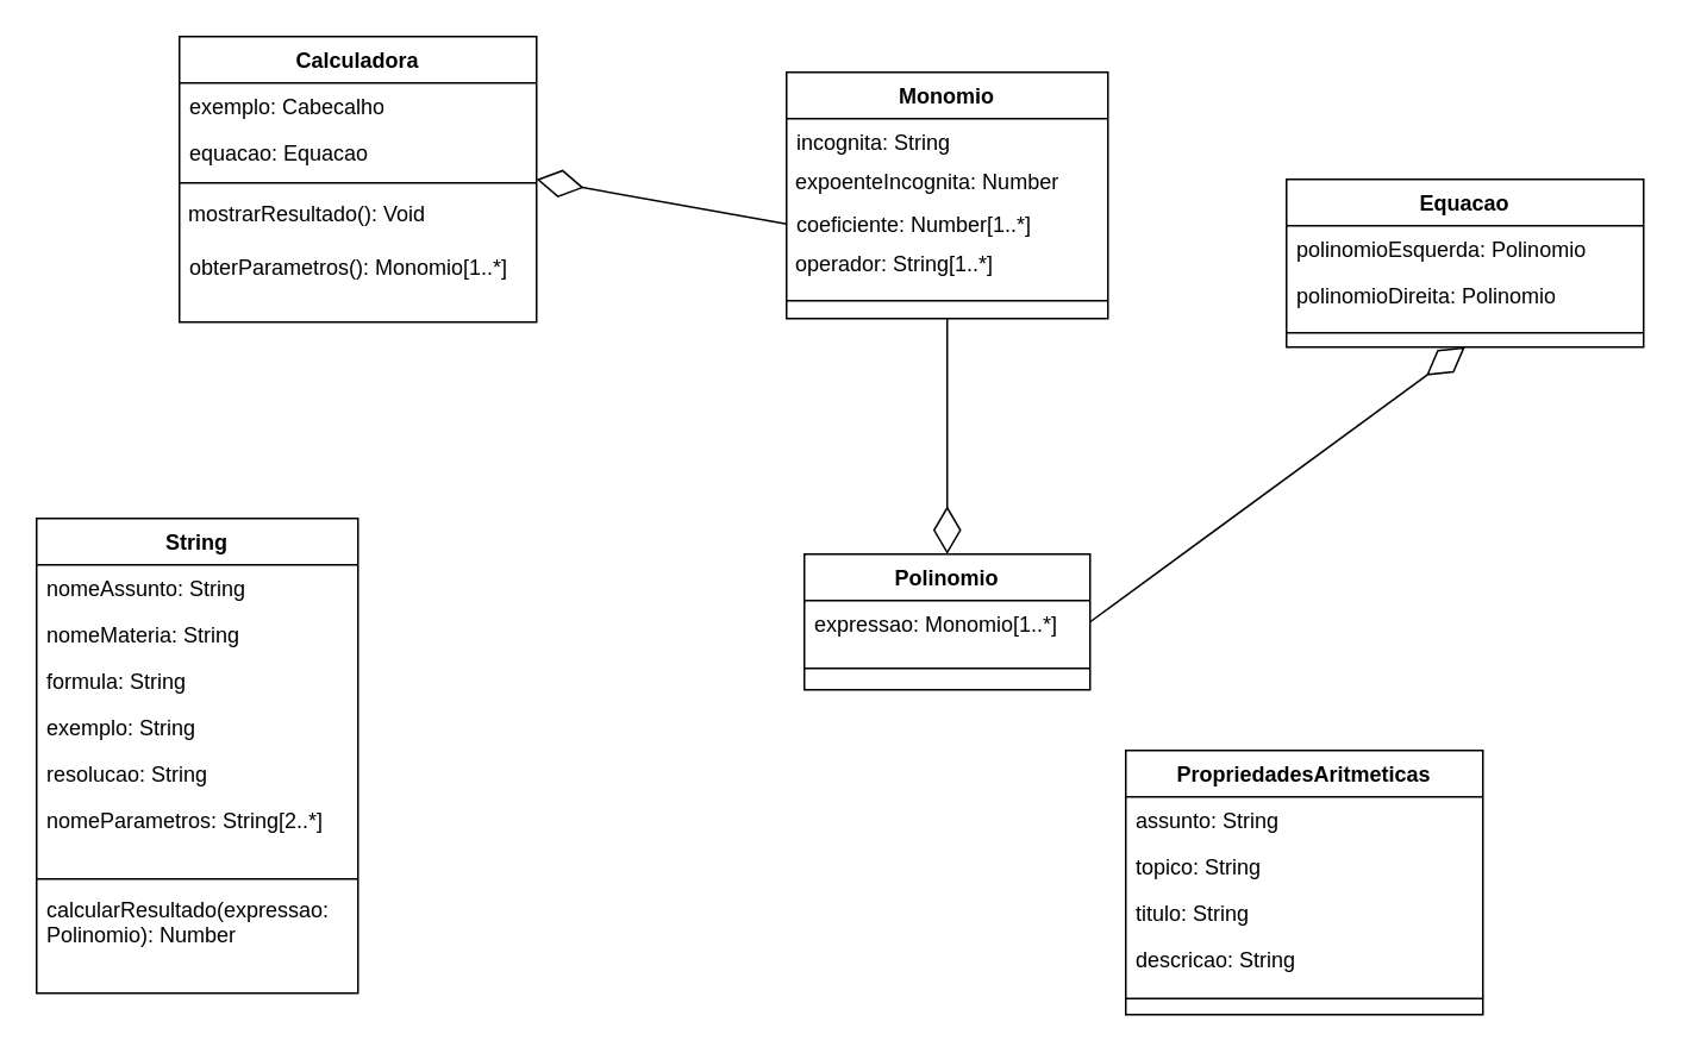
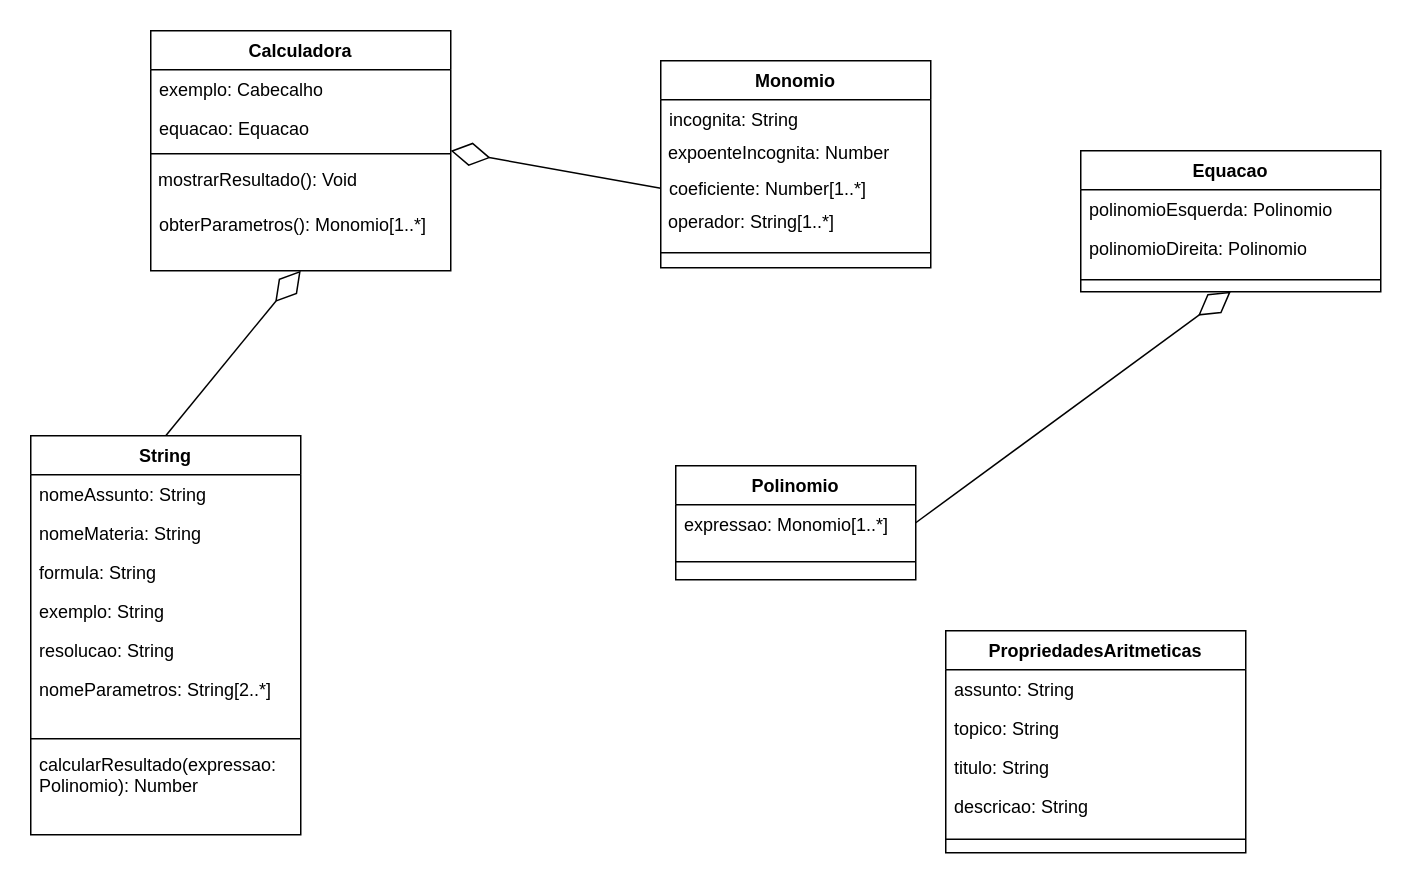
  <mxCell id="0" />
  <mxCell id="1" parent="0" />
+ <mxCell id="2" value="" style="endArrow=diamondThin;endFill=0;endSize=24;html=1;exitX=0.5;exitY=0;exitDx=0;exitDy=0;entryX=0.5;entryY=1;entryDx=0;entryDy=0;entryPerimeter=0;" parent="1" source="3" target="26" edge="1"><mxGeometry width="160" relative="1" as="geometry"><mxPoint x="-10" y="310" as="sourcePoint" /><mxPoint x="250" y="220" as="targetPoint" /></mxGeometry></mxCell>
  <mxCell id="3" value="String" style="swimlane;fontStyle=1;align=center;verticalAlign=top;childLayout=stackLayout;horizontal=1;startSize=26;horizontalStack=0;resizeParent=1;resizeParentMax=0;resizeLast=0;collapsible=0;marginBottom=0;" parent="1" vertex="1"><mxGeometry x="20" y="290" width="180" height="266" as="geometry" /></mxCell>
  <mxCell id="4" value="nomeAssunto: String" style="text;html=1;strokeColor=none;fillColor=none;align=left;verticalAlign=top;spacingLeft=4;spacingRight=4;whiteSpace=wrap;overflow=hidden;rotatable=0;points=[[0,0.5],[1,0.5]];portConstraint=eastwest;" parent="3" vertex="1"><mxGeometry y="26" width="180" height="26" as="geometry" /></mxCell>
  <mxCell id="5" value="nomeMateria: String" style="text;html=1;strokeColor=none;fillColor=none;align=left;verticalAlign=top;spacingLeft=4;spacingRight=4;whiteSpace=wrap;overflow=hidden;rotatable=0;points=[[0,0.5],[1,0.5]];portConstraint=eastwest;" parent="3" vertex="1"><mxGeometry y="52" width="180" height="26" as="geometry" /></mxCell>
  <mxCell id="6" value="formula: String" style="text;html=1;strokeColor=none;fillColor=none;align=left;verticalAlign=top;spacingLeft=4;spacingRight=4;whiteSpace=wrap;overflow=hidden;rotatable=0;points=[[0,0.5],[1,0.5]];portConstraint=eastwest;" parent="3" vertex="1"><mxGeometry y="78" width="180" height="26" as="geometry" /></mxCell>
  <mxCell id="7" value="exemplo: String" style="text;html=1;strokeColor=none;fillColor=none;align=left;verticalAlign=top;spacingLeft=4;spacingRight=4;whiteSpace=wrap;overflow=hidden;rotatable=0;points=[[0,0.5],[1,0.5]];portConstraint=eastwest;" parent="3" vertex="1"><mxGeometry y="104" width="180" height="26" as="geometry" /></mxCell>
  <mxCell id="8" value="resolucao: String" style="text;html=1;strokeColor=none;fillColor=none;align=left;verticalAlign=top;spacingLeft=4;spacingRight=4;whiteSpace=wrap;overflow=hidden;rotatable=0;points=[[0,0.5],[1,0.5]];portConstraint=eastwest;" parent="3" vertex="1"><mxGeometry y="130" width="180" height="26" as="geometry" /></mxCell>
  <mxCell id="9" value="nomeParametros: String[2..*]" style="text;html=1;strokeColor=none;fillColor=none;align=left;verticalAlign=top;spacingLeft=4;spacingRight=4;whiteSpace=wrap;overflow=hidden;rotatable=0;points=[[0,0.5],[1,0.5]];portConstraint=eastwest;autosize=0;" parent="3" vertex="1"><mxGeometry y="156" width="180" height="42" as="geometry" /></mxCell>
  <mxCell id="10" value="" style="line;strokeWidth=1;fillColor=none;align=left;verticalAlign=middle;spacingTop=-1;spacingLeft=3;spacingRight=3;rotatable=0;labelPosition=right;points=[];portConstraint=eastwest;" parent="3" vertex="1"><mxGeometry y="198" width="180" height="8" as="geometry" /></mxCell>
  <mxCell id="11" value="calcularResultado(expressao: Polinomio): Number" style="text;html=1;strokeColor=none;fillColor=none;align=left;verticalAlign=top;spacingLeft=4;spacingRight=4;overflow=hidden;rotatable=0;points=[[0,0.5],[1,0.5]];portConstraint=eastwest;autosize=0;whiteSpace=wrap;" parent="3" vertex="1"><mxGeometry y="206" width="180" height="60" as="geometry" /></mxCell>
  <mxCell id="12" value="Monomio" style="swimlane;fontStyle=1;align=center;verticalAlign=top;childLayout=stackLayout;horizontal=1;startSize=26;horizontalStack=0;resizeParent=1;resizeParentMax=0;resizeLast=0;collapsible=0;marginBottom=0;" parent="1" vertex="1"><mxGeometry x="440" y="40" width="180" height="138" as="geometry" /></mxCell>
  <mxCell id="13" value="incognita: String" style="text;html=1;strokeColor=none;fillColor=none;align=left;verticalAlign=top;spacingLeft=4;spacingRight=4;whiteSpace=wrap;overflow=hidden;rotatable=0;points=[[0,0.5],[1,0.5]];portConstraint=eastwest;" parent="12" vertex="1"><mxGeometry y="26" width="180" height="26" as="geometry" /></mxCell>
  <mxCell id="14" value="&amp;nbsp;expoenteIncognita: Number" style="text;html=1;resizable=0;points=[];autosize=1;align=left;verticalAlign=top;spacingTop=-4;" parent="12" vertex="1"><mxGeometry y="52" width="180" height="20" as="geometry" /></mxCell>
  <mxCell id="15" value="coeficiente: Number[1..*]" style="text;html=1;strokeColor=none;fillColor=none;align=left;verticalAlign=top;spacingLeft=4;spacingRight=4;whiteSpace=wrap;overflow=hidden;rotatable=0;points=[[0,0.5],[1,0.5]];portConstraint=eastwest;" parent="12" vertex="1"><mxGeometry y="72" width="180" height="26" as="geometry" /></mxCell>
  <mxCell id="16" value="&amp;nbsp;operador: String[1..*]" style="text;html=1;resizable=0;points=[];autosize=1;align=left;verticalAlign=top;spacingTop=-4;fontColor=none;" parent="12" vertex="1"><mxGeometry y="98" width="180" height="20" as="geometry" /></mxCell>
  <mxCell id="17" value="" style="line;strokeWidth=1;fillColor=none;align=left;verticalAlign=middle;spacingTop=-1;spacingLeft=3;spacingRight=3;rotatable=0;labelPosition=right;points=[];portConstraint=eastwest;" parent="12" vertex="1"><mxGeometry y="118" width="180" height="20" as="geometry" /></mxCell>
  <mxCell id="18" value="Polinomio" style="swimlane;fontStyle=1;align=center;verticalAlign=top;childLayout=stackLayout;horizontal=1;startSize=26;horizontalStack=0;resizeParent=1;resizeParentMax=0;resizeLast=0;collapsible=0;marginBottom=0;" parent="1" vertex="1"><mxGeometry x="450" y="310" width="160" height="76" as="geometry" /></mxCell>
  <mxCell id="19" value="expressao: Monomio[1..*]" style="text;html=1;strokeColor=none;fillColor=none;align=left;verticalAlign=top;spacingLeft=4;spacingRight=4;whiteSpace=wrap;overflow=hidden;rotatable=0;points=[[0,0.5],[1,0.5]];portConstraint=eastwest;" parent="18" vertex="1"><mxGeometry y="26" width="160" height="26" as="geometry" /></mxCell>
  <mxCell id="20" value="" style="line;strokeWidth=1;fillColor=none;align=left;verticalAlign=middle;spacingTop=-1;spacingLeft=3;spacingRight=3;rotatable=0;labelPosition=right;points=[];portConstraint=eastwest;" parent="18" vertex="1"><mxGeometry y="52" width="160" height="24" as="geometry" /></mxCell>
  <mxCell id="21" value="Calculadora" style="swimlane;fontStyle=1;align=center;verticalAlign=top;childLayout=stackLayout;horizontal=1;startSize=26;horizontalStack=0;resizeParent=1;resizeParentMax=0;resizeLast=0;collapsible=0;marginBottom=0;" vertex="1" parent="1"><mxGeometry x="100" y="20" width="200" height="160" as="geometry" /></mxCell>
  <mxCell id="22" value="exemplo: Cabecalho" style="text;html=1;strokeColor=none;fillColor=none;align=left;verticalAlign=top;spacingLeft=4;spacingRight=4;whiteSpace=wrap;overflow=hidden;rotatable=0;points=[[0,0.5],[1,0.5]];portConstraint=eastwest;" vertex="1" parent="21"><mxGeometry y="26" width="200" height="26" as="geometry" /></mxCell>
  <mxCell id="23" value="equacao: Equacao" style="text;html=1;strokeColor=none;fillColor=none;align=left;verticalAlign=top;spacingLeft=4;spacingRight=4;whiteSpace=wrap;overflow=hidden;rotatable=0;points=[[0,0.5],[1,0.5]];portConstraint=eastwest;" vertex="1" parent="21"><mxGeometry y="52" width="200" height="26" as="geometry" /></mxCell>
  <mxCell id="24" value="" style="line;strokeWidth=1;fillColor=none;align=left;verticalAlign=middle;spacingTop=-1;spacingLeft=3;spacingRight=3;rotatable=0;labelPosition=right;points=[];portConstraint=eastwest;" vertex="1" parent="21"><mxGeometry y="78" width="200" height="8" as="geometry" /></mxCell>
  <mxCell id="25" value="&amp;nbsp;mostrarResultado(): Void" style="text;html=1;" vertex="1" parent="21"><mxGeometry y="86" width="200" height="30" as="geometry" /></mxCell>
  <mxCell id="26" value="obterParametros(): Monomio[1..*]&amp;nbsp;" style="text;html=1;strokeColor=none;fillColor=none;align=left;verticalAlign=top;spacingLeft=4;spacingRight=4;whiteSpace=wrap;overflow=hidden;rotatable=0;points=[[0,0.5],[1,0.5]];portConstraint=eastwest;" vertex="1" parent="21"><mxGeometry y="116" width="200" height="44" as="geometry" /></mxCell>
  <mxCell id="27" value="" style="endArrow=diamondThin;endFill=0;endSize=24;html=1;exitX=0;exitY=0.5;exitDx=0;exitDy=0;" edge="1" parent="1" source="15"><mxGeometry width="160" relative="1" as="geometry"><mxPoint x="320" y="190" as="sourcePoint" /><mxPoint x="300" y="100" as="targetPoint" /></mxGeometry></mxCell>
- <mxCell id="28" value="" style="endArrow=diamondThin;endFill=0;endSize=24;html=1;exitX=0.5;exitY=1;exitDx=0;exitDy=0;entryX=0.5;entryY=0;entryDx=0;entryDy=0;" edge="1" parent="1" source="12" target="18"><mxGeometry width="160" relative="1" as="geometry"><mxPoint x="500" y="215" as="sourcePoint" /><mxPoint x="360" y="190" as="targetPoint" /></mxGeometry></mxCell>
  <mxCell id="29" value="Equacao" style="swimlane;fontStyle=1;align=center;verticalAlign=top;childLayout=stackLayout;horizontal=1;startSize=26;horizontalStack=0;resizeParent=1;resizeParentMax=0;resizeLast=0;collapsible=0;marginBottom=0;" vertex="1" parent="1"><mxGeometry x="720" y="100" width="200" height="94" as="geometry" /></mxCell>
  <mxCell id="30" value="polinomioEsquerda: Polinomio" style="text;html=1;strokeColor=none;fillColor=none;align=left;verticalAlign=top;spacingLeft=4;spacingRight=4;whiteSpace=wrap;overflow=hidden;rotatable=0;points=[[0,0.5],[1,0.5]];portConstraint=eastwest;" vertex="1" parent="29"><mxGeometry y="26" width="200" height="26" as="geometry" /></mxCell>
  <mxCell id="31" value="polinomioDireita: Polinomio" style="text;html=1;strokeColor=none;fillColor=none;align=left;verticalAlign=top;spacingLeft=4;spacingRight=4;whiteSpace=wrap;overflow=hidden;rotatable=0;points=[[0,0.5],[1,0.5]];portConstraint=eastwest;" vertex="1" parent="29"><mxGeometry y="52" width="200" height="26" as="geometry" /></mxCell>
  <mxCell id="32" value="" style="line;strokeWidth=1;fillColor=none;align=left;verticalAlign=middle;spacingTop=-1;spacingLeft=3;spacingRight=3;rotatable=0;labelPosition=right;points=[];portConstraint=eastwest;" vertex="1" parent="29"><mxGeometry y="78" width="200" height="16" as="geometry" /></mxCell>
  <mxCell id="33" value="" style="endArrow=diamondThin;endFill=0;endSize=24;html=1;entryX=0.5;entryY=1;entryDx=0;entryDy=0;exitX=1;exitY=0.5;exitDx=0;exitDy=0;" edge="1" parent="1" source="18" target="29"><mxGeometry width="160" relative="1" as="geometry"><mxPoint x="630" y="370" as="sourcePoint" /><mxPoint x="540" y="320" as="targetPoint" /></mxGeometry></mxCell>
  <mxCell id="34" value="PropriedadesAritmeticas" style="swimlane;fontStyle=1;align=center;verticalAlign=top;childLayout=stackLayout;horizontal=1;startSize=26;horizontalStack=0;resizeParent=1;resizeParentMax=0;resizeLast=0;collapsible=0;marginBottom=0;" vertex="1" parent="1"><mxGeometry x="630" y="420" width="200" height="148" as="geometry" /></mxCell>
  <mxCell id="35" value="assunto: String" style="text;html=1;strokeColor=none;fillColor=none;align=left;verticalAlign=top;spacingLeft=4;spacingRight=4;whiteSpace=wrap;overflow=hidden;rotatable=0;points=[[0,0.5],[1,0.5]];portConstraint=eastwest;" vertex="1" parent="34"><mxGeometry y="26" width="200" height="26" as="geometry" /></mxCell>
  <mxCell id="36" value="topico: String" style="text;html=1;strokeColor=none;fillColor=none;align=left;verticalAlign=top;spacingLeft=4;spacingRight=4;whiteSpace=wrap;overflow=hidden;rotatable=0;points=[[0,0.5],[1,0.5]];portConstraint=eastwest;" vertex="1" parent="34"><mxGeometry y="52" width="200" height="26" as="geometry" /></mxCell>
  <mxCell id="37" value="titulo: String" style="text;html=1;strokeColor=none;fillColor=none;align=left;verticalAlign=top;spacingLeft=4;spacingRight=4;whiteSpace=wrap;overflow=hidden;rotatable=0;points=[[0,0.5],[1,0.5]];portConstraint=eastwest;" vertex="1" parent="34"><mxGeometry y="78" width="200" height="26" as="geometry" /></mxCell>
  <mxCell id="38" value="descricao: String" style="text;html=1;strokeColor=none;fillColor=none;align=left;verticalAlign=top;spacingLeft=4;spacingRight=4;whiteSpace=wrap;overflow=hidden;rotatable=0;points=[[0,0.5],[1,0.5]];portConstraint=eastwest;" vertex="1" parent="34"><mxGeometry y="104" width="200" height="26" as="geometry" /></mxCell>
  <mxCell id="39" value="" style="line;strokeWidth=1;fillColor=none;align=left;verticalAlign=middle;spacingTop=-1;spacingLeft=3;spacingRight=3;rotatable=0;labelPosition=right;points=[];portConstraint=eastwest;" vertex="1" parent="34"><mxGeometry y="130" width="200" height="18" as="geometry" /></mxCell>
